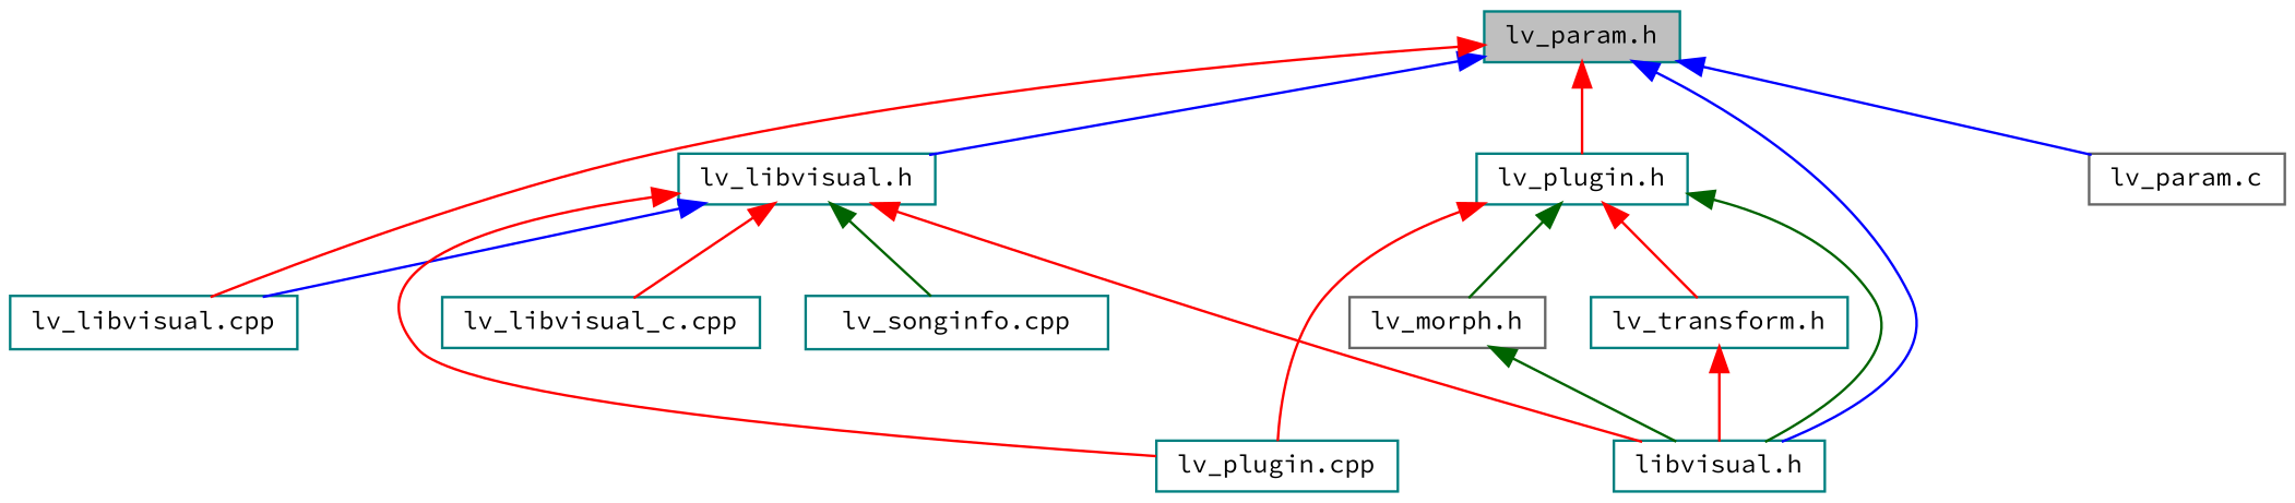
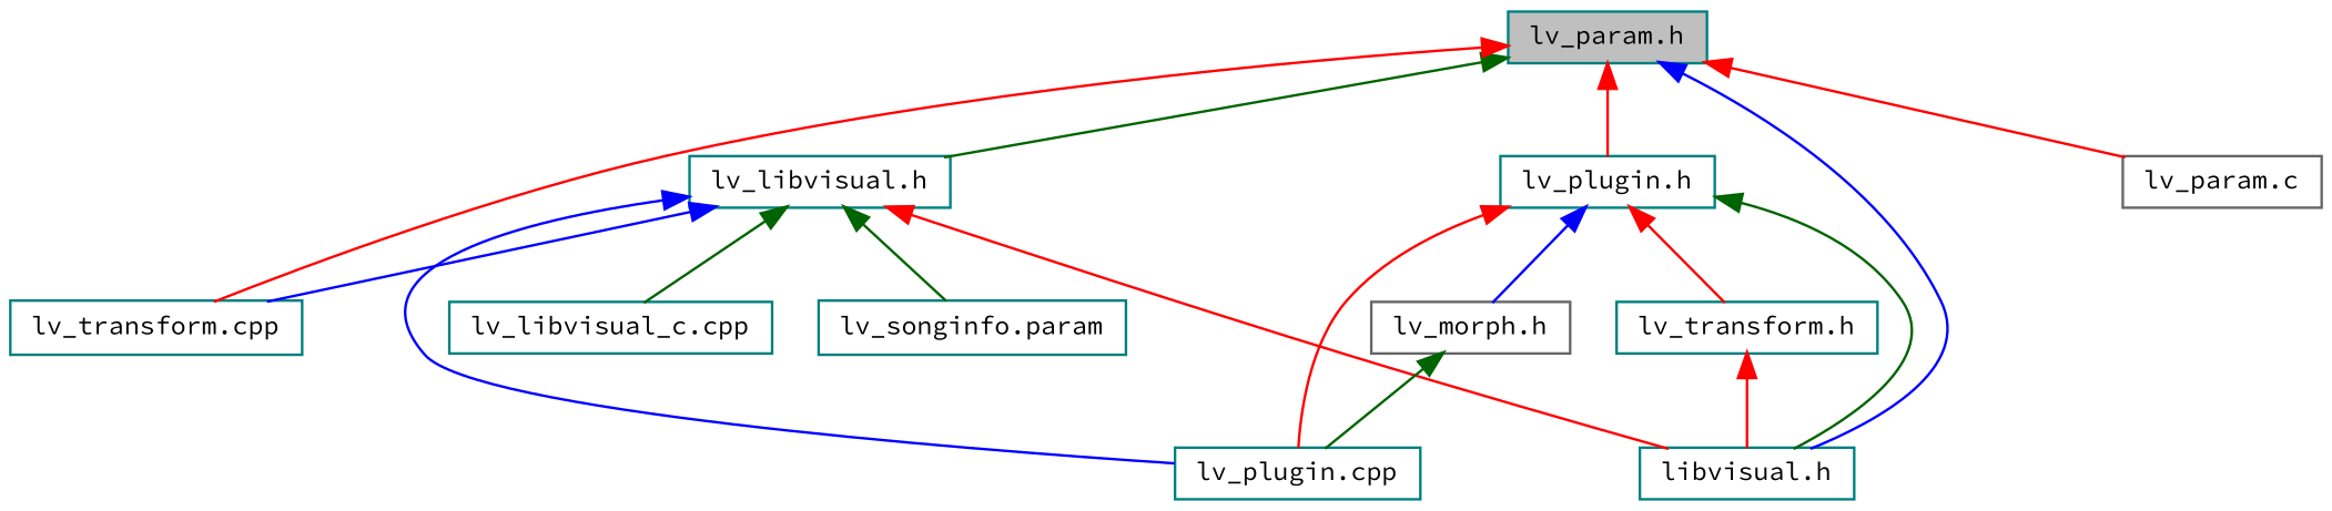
  digraph {
    fontname="Source Code Pro"
    node [color=teal fillcolor=white fontname="Source Code Pro" fontsize=10 shape=record style=filled]
    edge [color=red dir=back fontname="Source Code Pro" fontsize=10 labelfontname=Helvetica labelfontsize=10 style=solid]
    n1 [fillcolor=grey75 fontcolor=black height=0.2 label="lv_param.h" width=0.4]
    n2 [height=0.2 label="libvisual.h" width=0.4]
    n3 [height=0.2 label="lv_libvisual.h" width=0.4]
-   n4 [height=0.2 label="lv_libvisual.cpp" width=0.4]
+   n4 [height=0.2 label="lv_transform.cpp" width=0.4]
    n5 [color=gray40 height=0.2 label="lv_param.c" width=0.4]
    n6 [height=0.2 label="lv_plugin.h" width=0.4]
    n7 [height=0.2 label="lv_libvisual_c.cpp" width=0.4]
    n8 [height=0.2 label="lv_plugin.cpp" width=0.4]
-   n9 [height=0.2 label="lv_songinfo.cpp" width=0.4]
+   n9 [height=0.2 label="lv_songinfo.param" width=0.4]
    n10 [color=gray40 height=0.2 label="lv_morph.h" width=0.4]
    n11 [height=0.2 label="lv_transform.h" width=0.4]
    n1 -> n2 [color=blue]
-   n1 -> n3 [color=blue]
+   n1 -> n3 [color=darkgreen]
    n1 -> n4
-   n1 -> n5 [color=blue]
+   n1 -> n5
    n1 -> n6
    n3 -> n2
    n3 -> n4 [color=blue]
-   n3 -> n7
-   n3 -> n8
+   n3 -> n7 [color=darkgreen]
+   n3 -> n8 [color=blue]
    n3 -> n9 [color=darkgreen]
    n6 -> n2 [color=darkgreen]
    n6 -> n8
-   n6 -> n10 [color=darkgreen]
+   n6 -> n10 [color=blue]
    n6 -> n11
-   n10 -> n2 [color=darkgreen]
+   n10 -> n8 [color=darkgreen]
    n11 -> n2
  }
